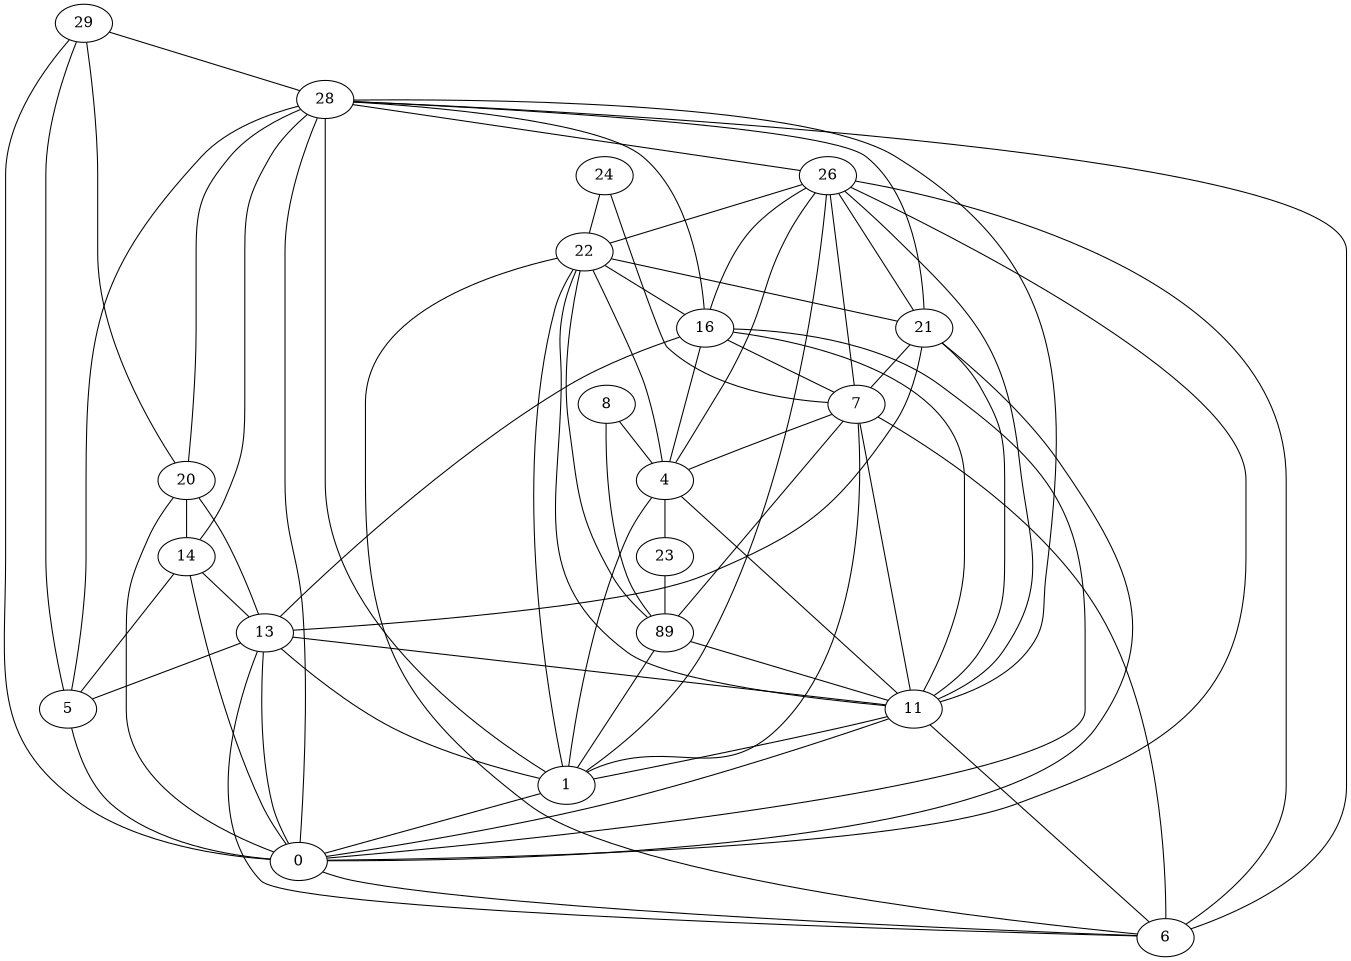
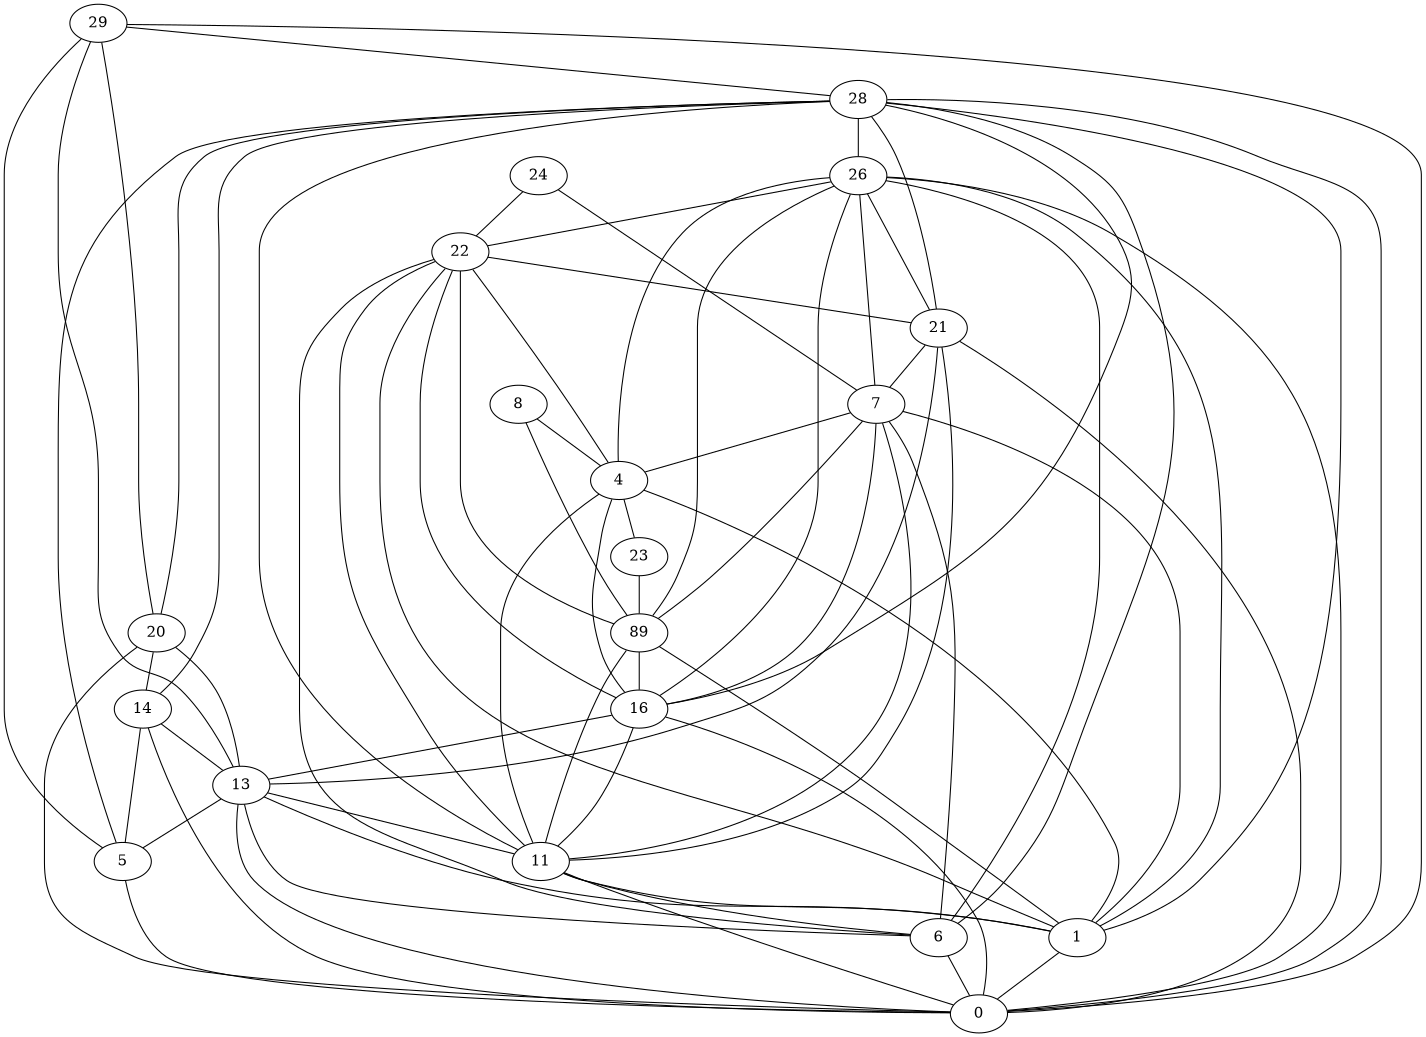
  digraph {
    rankdir=BT
    edge [arrowhead=both]
    0
    1
    5
    6
    11
    13
    14
    16
    20
    21
    26
    28
    29
    4
    7
    n16 [label=89]
    22
    8
    24
    23
    0 -> 1
    0 -> 5
-   6 -> 0
+   0 -> 6
    0 -> 11
    0 -> 13
    0 -> 14
    0 -> 16
    0 -> 20
    0 -> 21
    0 -> 26
    0 -> 28
    0 -> 29
    1 -> 11
    1 -> 13
    1 -> 26
    1 -> 28
    1 -> 4
    1 -> 7
    1 -> n16
    1 -> 22
    5 -> 13
    5 -> 14
    5 -> 28
    5 -> 29
    6 -> 11
    6 -> 13
    6 -> 26
    6 -> 28
    6 -> 7
    6 -> 22
    11 -> 13
    11 -> 16
    11 -> 21
    11 -> 28
    11 -> n16
    11 -> 22
    13 -> 14
    13 -> 16
    13 -> 20
    13 -> 21
+   13 -> 29
    14 -> 20
    14 -> 28
    16 -> 26
    16 -> 28
+   16 -> n16
    16 -> 22
    20 -> 28
    20 -> 29
    21 -> 26
    21 -> 28
    21 -> 22
    26 -> 28
    28 -> 29
    4 -> 11
    4 -> 16
    4 -> 26
    4 -> 7
    4 -> 22
    4 -> 8
    7 -> 11
    7 -> 16
    7 -> 21
    7 -> 26
    7 -> n16
    7 -> 24
-   11 -> 26
+   n16 -> 26
    n16 -> 22
    n16 -> 23
    22 -> 26
    22 -> 24
    8 -> n16
    23 -> 4
  }
